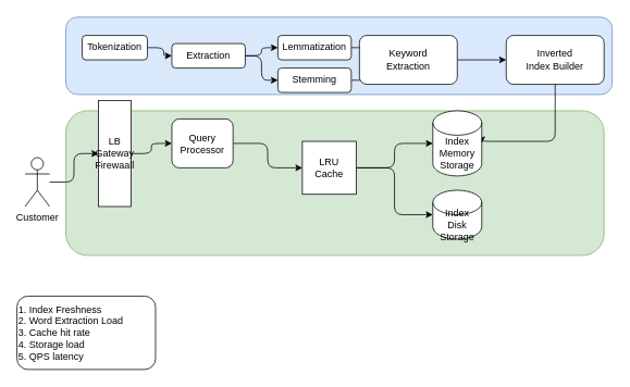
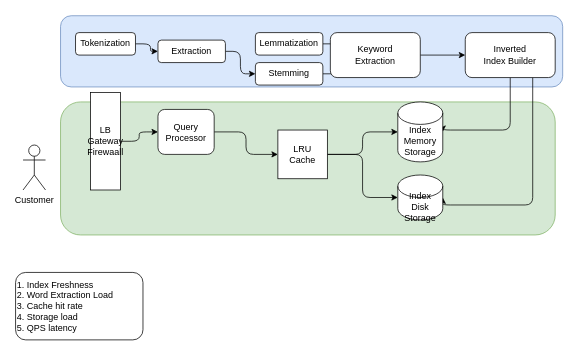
  <mxCell id="0" />
  <mxCell id="1" parent="0" />
  <mxCell id="2" value="" style="rounded=1;whiteSpace=wrap;html=1;fillColor=#d5e8d4;strokeColor=#82b366;" vertex="1" parent="1"><mxGeometry x="80" y="135.5" width="660" height="177.5" as="geometry" /></mxCell>
  <mxCell id="3" value="" style="rounded=1;whiteSpace=wrap;html=1;fillColor=#dae8fc;strokeColor=#6c8ebf;" vertex="1" parent="1"><mxGeometry x="80" y="20.5" width="670" height="95" as="geometry" /></mxCell>
  <mxCell id="4" style="edgeStyle=orthogonalEdgeStyle;rounded=1;orthogonalLoop=1;jettySize=auto;html=1;entryX=0;entryY=0.75;entryDx=0;entryDy=0;" edge="1" parent="1" source="5" target="14"><mxGeometry relative="1" as="geometry" /></mxCell>
  <mxCell id="5" value="Stemming" style="rounded=1;whiteSpace=wrap;html=1;" vertex="1" parent="1"><mxGeometry x="340" y="83" width="90" height="30" as="geometry" /></mxCell>
  <mxCell id="6" style="edgeStyle=orthogonalEdgeStyle;rounded=1;orthogonalLoop=1;jettySize=auto;html=1;entryX=0;entryY=0.5;entryDx=0;entryDy=0;" edge="1" parent="1" source="7" target="14"><mxGeometry relative="1" as="geometry" /></mxCell>
  <mxCell id="7" value="Lemmatization" style="rounded=1;whiteSpace=wrap;html=1;" vertex="1" parent="1"><mxGeometry x="340" y="43" width="90" height="30" as="geometry" /></mxCell>
  <mxCell id="8" style="edgeStyle=orthogonalEdgeStyle;rounded=1;orthogonalLoop=1;jettySize=auto;html=1;entryX=0;entryY=0.5;entryDx=0;entryDy=0;" edge="1" parent="1" source="9" target="12"><mxGeometry relative="1" as="geometry" /></mxCell>
  <mxCell id="9" value="Tokenization" style="rounded=1;whiteSpace=wrap;html=1;" vertex="1" parent="1"><mxGeometry x="100" y="43" width="80" height="30" as="geometry" /></mxCell>
- <mxCell id="10" style="edgeStyle=orthogonalEdgeStyle;rounded=1;orthogonalLoop=1;jettySize=auto;html=1;entryX=0;entryY=0.5;entryDx=0;entryDy=0;" edge="1" parent="1" source="12" target="7"><mxGeometry relative="1" as="geometry" /></mxCell>
  <mxCell id="11" style="edgeStyle=orthogonalEdgeStyle;rounded=1;orthogonalLoop=1;jettySize=auto;html=1;entryX=0;entryY=0.5;entryDx=0;entryDy=0;" edge="1" parent="1" source="12" target="5"><mxGeometry relative="1" as="geometry" /></mxCell>
  <mxCell id="12" value="Extraction" style="rounded=1;whiteSpace=wrap;html=1;" vertex="1" parent="1"><mxGeometry x="210" y="53" width="90" height="30" as="geometry" /></mxCell>
  <mxCell id="13" style="edgeStyle=orthogonalEdgeStyle;rounded=1;orthogonalLoop=1;jettySize=auto;html=1;entryX=0;entryY=0.5;entryDx=0;entryDy=0;" edge="1" parent="1" source="14" target="17"><mxGeometry relative="1" as="geometry" /></mxCell>
  <mxCell id="14" value="Keyword&lt;br&gt;Extraction" style="rounded=1;whiteSpace=wrap;html=1;" vertex="1" parent="1"><mxGeometry x="440" y="43" width="120" height="60" as="geometry" /></mxCell>
  <mxCell id="15" style="edgeStyle=orthogonalEdgeStyle;rounded=1;orthogonalLoop=1;jettySize=auto;html=1;entryX=1;entryY=0.5;entryDx=0;entryDy=0;entryPerimeter=0;" edge="1" parent="1" source="17" target="24"><mxGeometry relative="1" as="geometry"><Array as="points"><mxPoint x="680" y="173" /></Array></mxGeometry></mxCell>
+ <mxCell id="16" style="edgeStyle=orthogonalEdgeStyle;rounded=1;orthogonalLoop=1;jettySize=auto;html=1;entryX=1;entryY=0.5;entryDx=0;entryDy=0;entryPerimeter=0;" edge="1" parent="1" source="17" target="25"><mxGeometry relative="1" as="geometry"><Array as="points"><mxPoint x="710" y="273" /></Array></mxGeometry></mxCell>
  <mxCell id="17" value="Inverted&lt;br&gt;Index Builder" style="rounded=1;whiteSpace=wrap;html=1;" vertex="1" parent="1"><mxGeometry x="620" y="43" width="120" height="60" as="geometry" /></mxCell>
- <mxCell id="18" style="edgeStyle=orthogonalEdgeStyle;rounded=1;orthogonalLoop=1;jettySize=auto;html=1;entryX=0;entryY=0.5;entryDx=0;entryDy=0;" edge="1" parent="1" source="19" target="21"><mxGeometry relative="1" as="geometry" /></mxCell>
  <mxCell id="19" value="Customer" style="shape=umlActor;verticalLabelPosition=bottom;verticalAlign=top;html=1;outlineConnect=0;" vertex="1" parent="1"><mxGeometry x="30" y="193" width="30" height="60" as="geometry" /></mxCell>
  <mxCell id="20" style="edgeStyle=orthogonalEdgeStyle;rounded=1;orthogonalLoop=1;jettySize=auto;html=1;" edge="1" parent="1" source="21" target="23"><mxGeometry relative="1" as="geometry" /></mxCell>
  <mxCell id="21" value="LB&lt;br&gt;Gateway&lt;br&gt;Firewaall" style="rounded=0;whiteSpace=wrap;html=1;" vertex="1" parent="1"><mxGeometry x="120" y="123" width="40" height="130" as="geometry" /></mxCell>
  <mxCell id="22" style="edgeStyle=orthogonalEdgeStyle;rounded=1;orthogonalLoop=1;jettySize=auto;html=1;entryX=0;entryY=0.5;entryDx=0;entryDy=0;" edge="1" parent="1" source="23" target="28"><mxGeometry relative="1" as="geometry" /></mxCell>
  <mxCell id="23" value="Query&lt;br&gt;Processor" style="rounded=1;whiteSpace=wrap;html=1;" vertex="1" parent="1"><mxGeometry x="210" y="145.5" width="75" height="60" as="geometry" /></mxCell>
  <mxCell id="24" value="Index&lt;br&gt;Memory&lt;br&gt;Storage" style="shape=cylinder3;whiteSpace=wrap;html=1;boundedLbl=1;backgroundOutline=1;size=15;" vertex="1" parent="1"><mxGeometry x="530" y="135.5" width="60" height="80" as="geometry" /></mxCell>
  <mxCell id="25" value="Index&lt;br&gt;Disk&lt;br&gt;Storage" style="shape=cylinder3;whiteSpace=wrap;html=1;boundedLbl=1;backgroundOutline=1;size=15;" vertex="1" parent="1"><mxGeometry x="530" y="233" width="60" height="60" as="geometry" /></mxCell>
  <mxCell id="26" style="edgeStyle=orthogonalEdgeStyle;rounded=1;orthogonalLoop=1;jettySize=auto;html=1;entryX=0;entryY=0.5;entryDx=0;entryDy=0;entryPerimeter=0;" edge="1" parent="1" source="28" target="25"><mxGeometry relative="1" as="geometry" /></mxCell>
  <mxCell id="27" style="edgeStyle=orthogonalEdgeStyle;rounded=1;orthogonalLoop=1;jettySize=auto;html=1;" edge="1" parent="1" source="28" target="24"><mxGeometry relative="1" as="geometry" /></mxCell>
  <mxCell id="28" value="LRU&lt;br&gt;Cache" style="rounded=0;whiteSpace=wrap;html=1;" vertex="1" parent="1"><mxGeometry x="370" y="173" width="66" height="65" as="geometry" /></mxCell>
  <mxCell id="29" value="1. Index Freshness&amp;nbsp;&lt;br&gt;2. Word Extraction Load&lt;br&gt;3. Cache hit rate&lt;br&gt;4. Storage load&lt;br&gt;5. QPS latency" style="rounded=1;whiteSpace=wrap;html=1;align=left;" vertex="1" parent="1"><mxGeometry x="20" y="363" width="170" height="90" as="geometry" /></mxCell>
